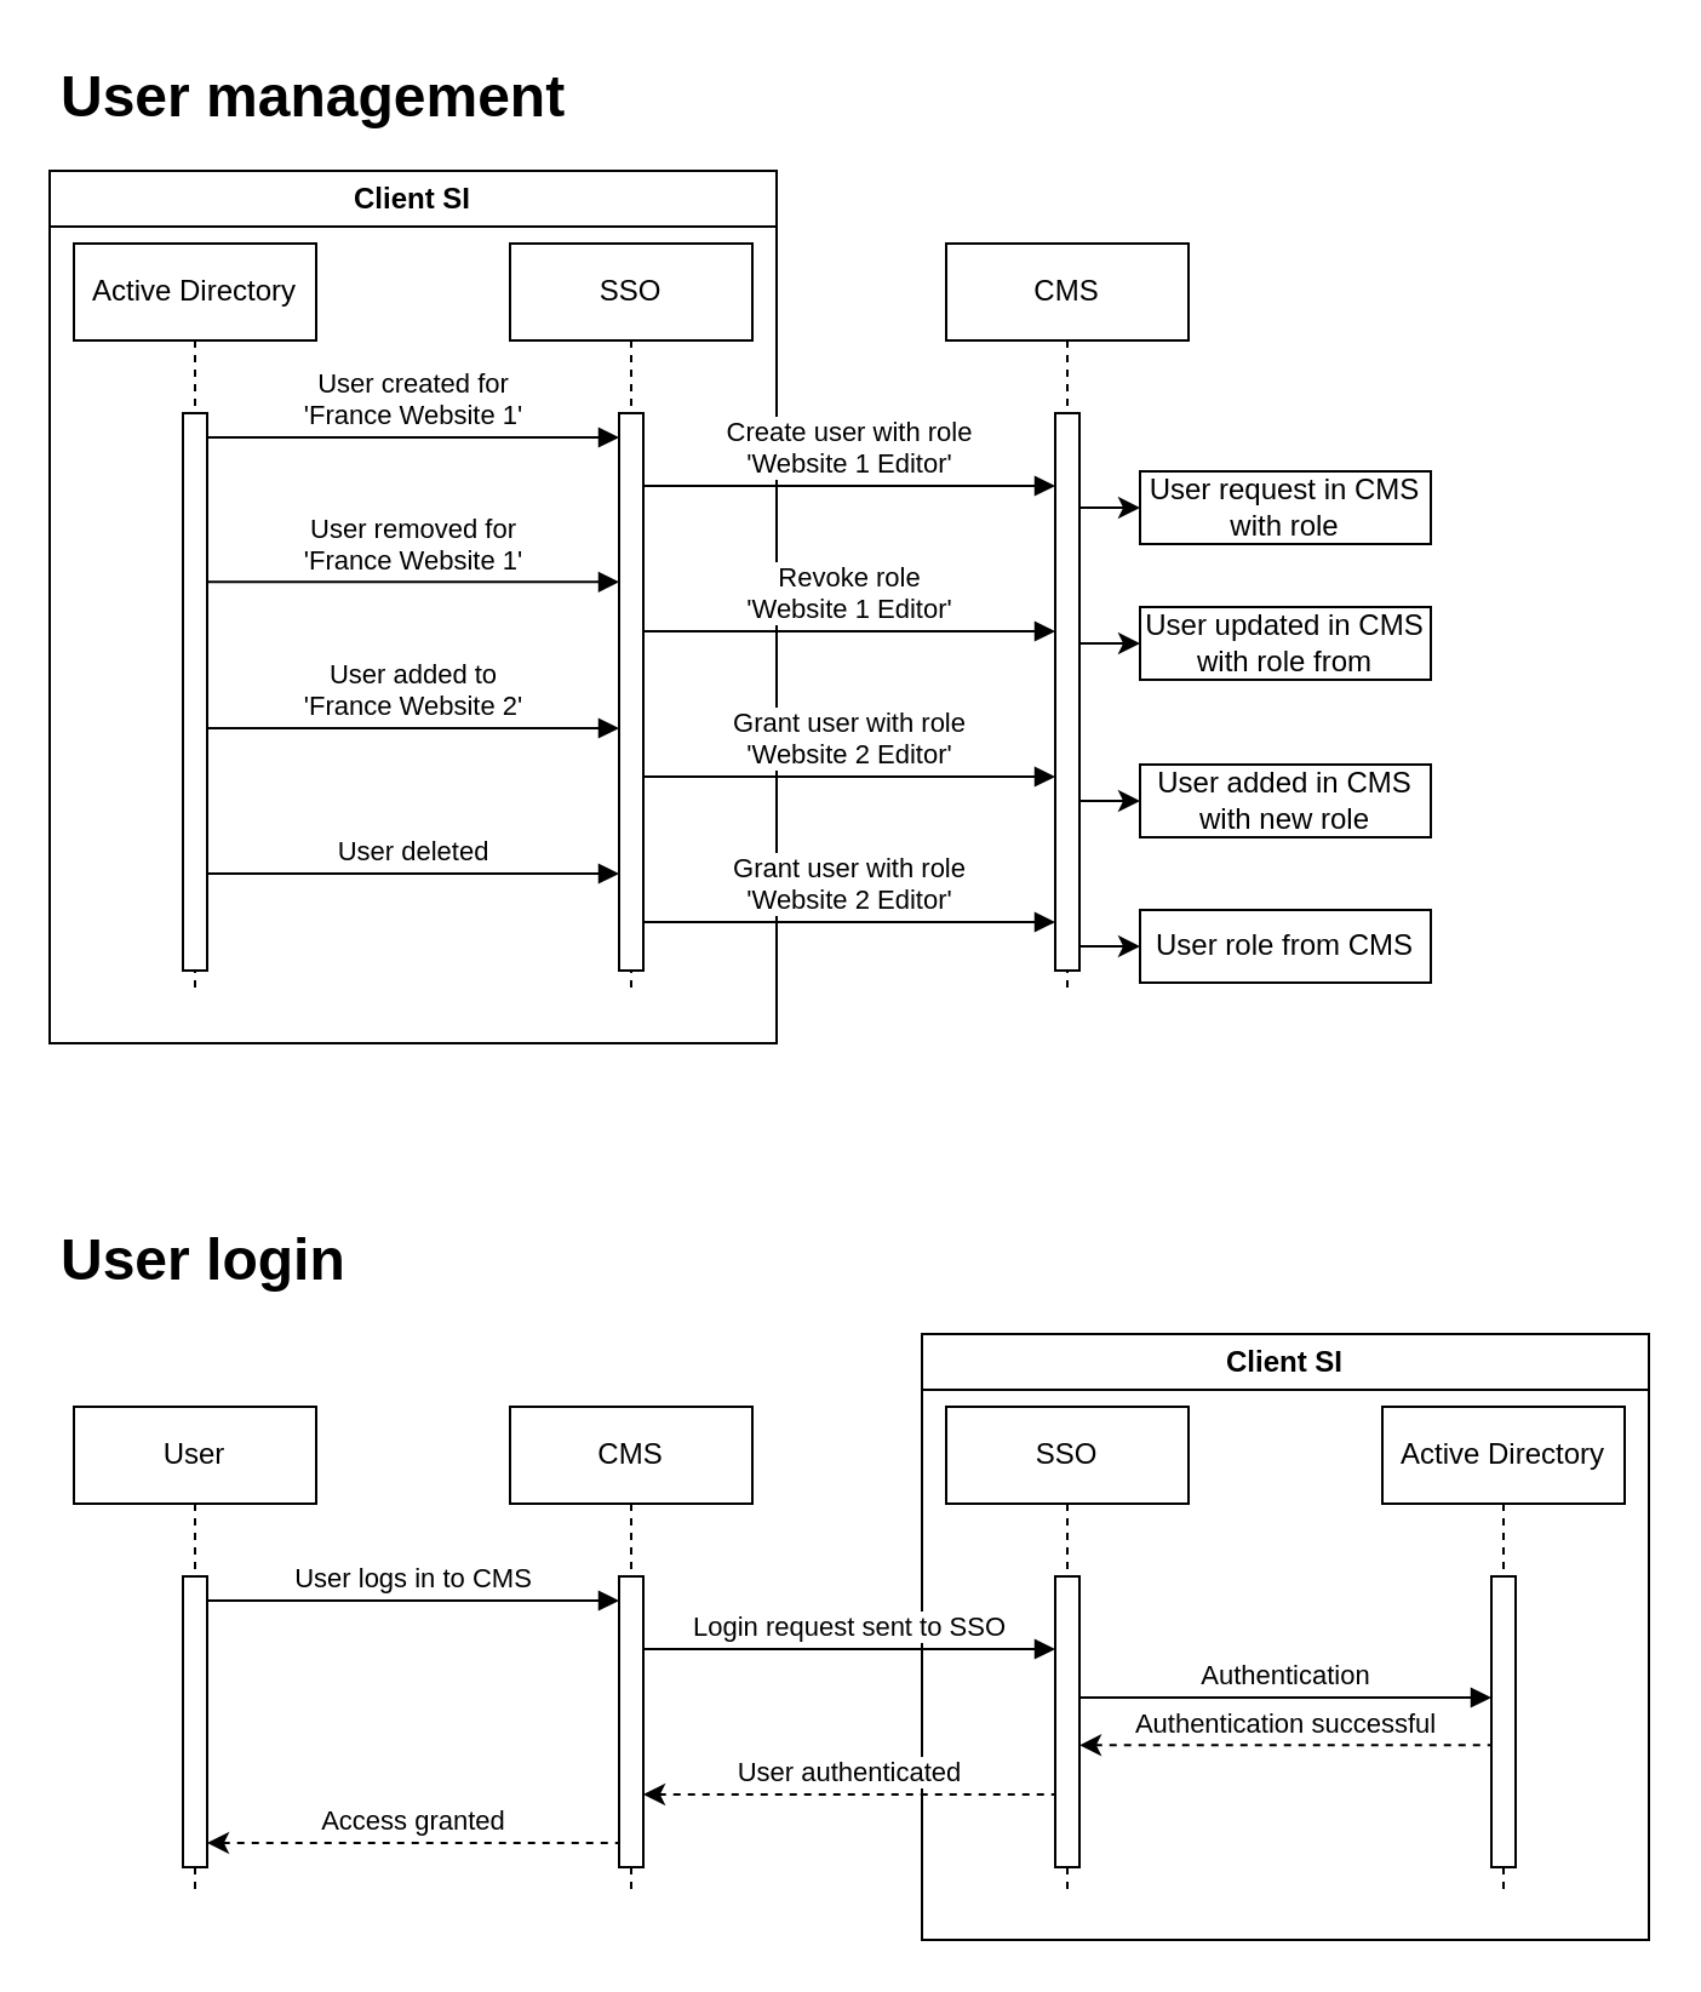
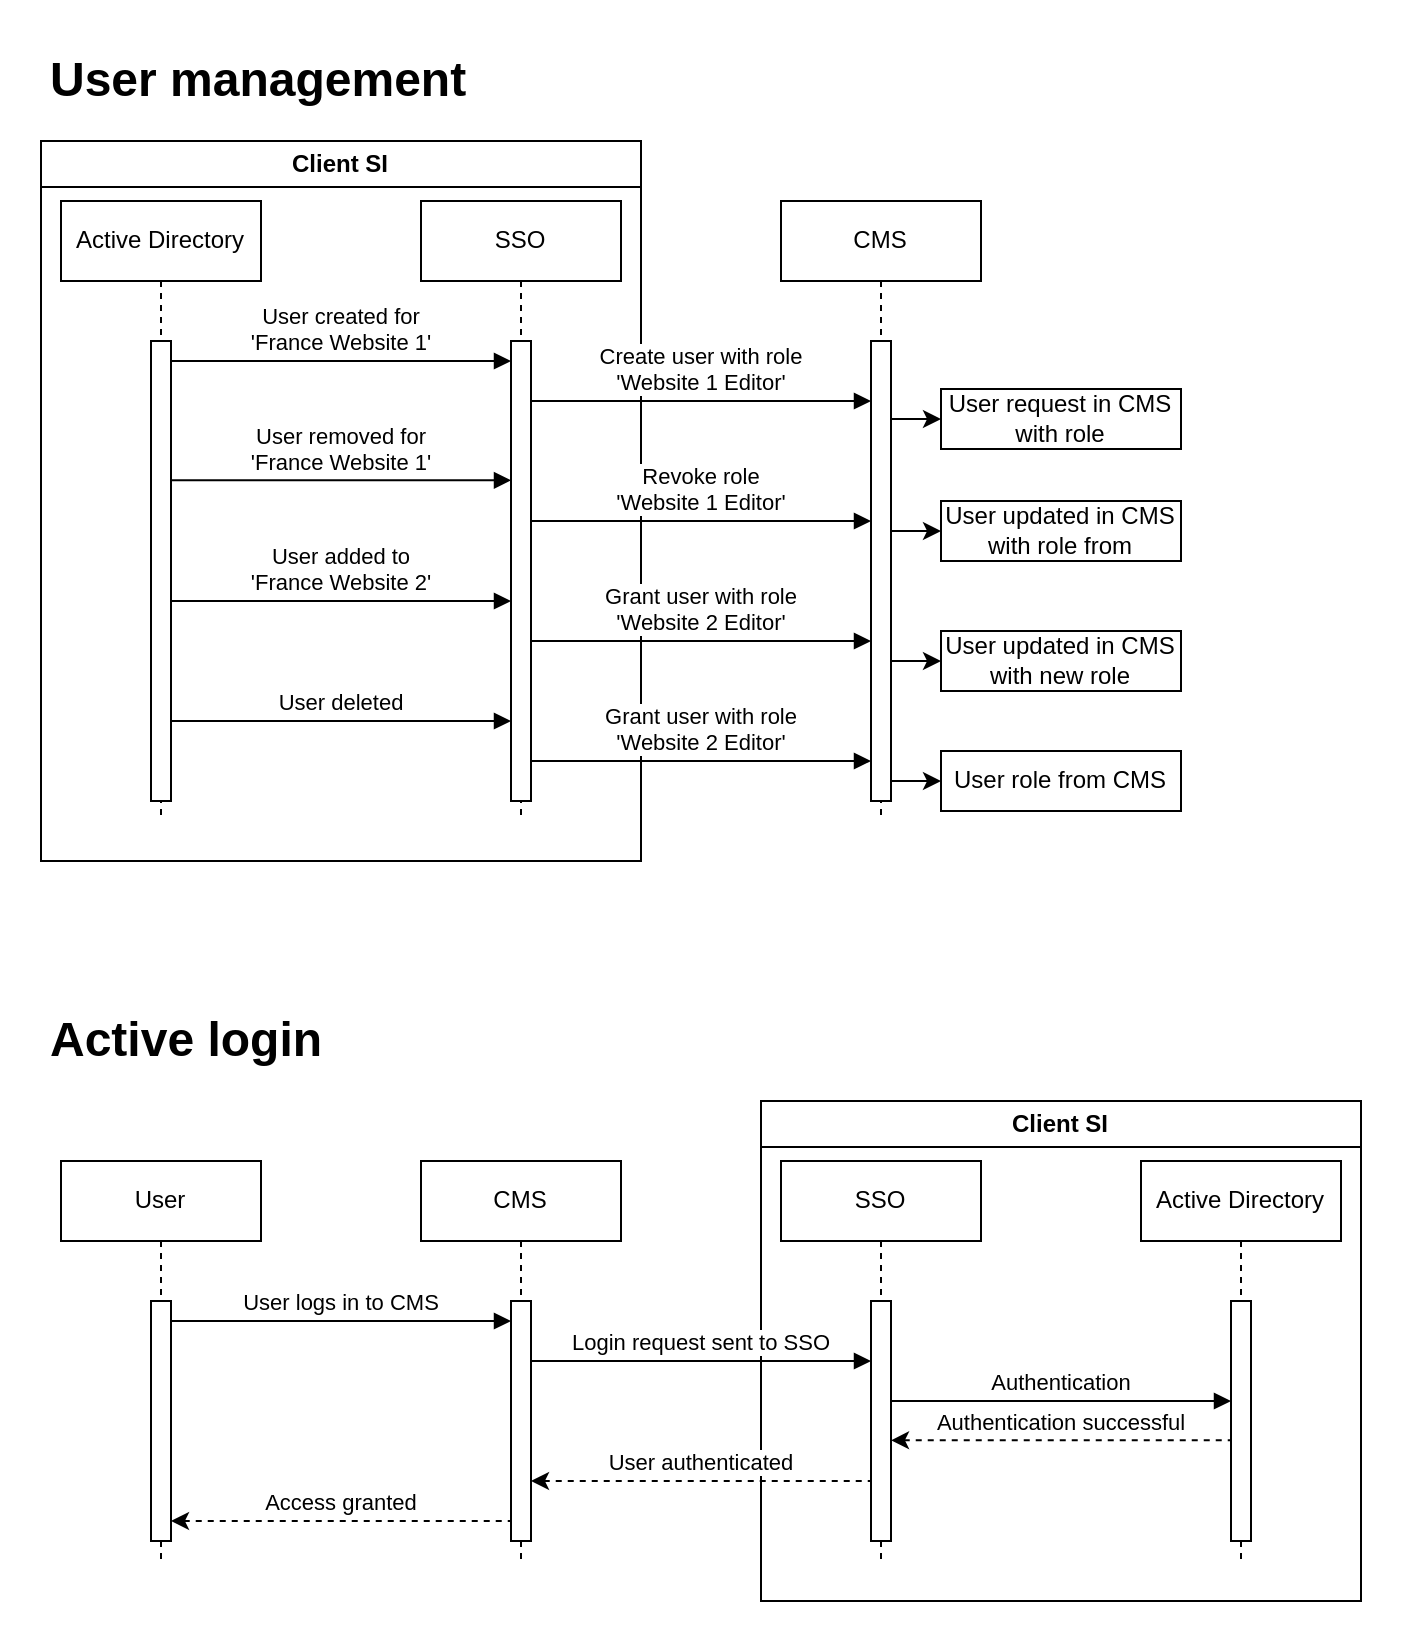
  <mxCell id="0" />
  <mxCell id="1" parent="0" />
- <mxCell id="2" value="&lt;h1&gt;User login&lt;/h1&gt;" style="text;html=1;spacing=5;spacingTop=-20;whiteSpace=wrap;overflow=hidden;rounded=0;" vertex="1" parent="1"><mxGeometry x="20" y="500" width="250" height="120" as="geometry" /></mxCell>
+ <mxCell id="2" value="&lt;h1&gt;Active login&lt;/h1&gt;" style="text;html=1;spacing=5;spacingTop=-20;whiteSpace=wrap;overflow=hidden;rounded=0;" vertex="1" parent="1"><mxGeometry x="20" y="500" width="250" height="120" as="geometry" /></mxCell>
  <mxCell id="3" value="&lt;h1&gt;User management&lt;/h1&gt;" style="text;html=1;spacing=5;spacingTop=-20;whiteSpace=wrap;overflow=hidden;rounded=0;" vertex="1" parent="1"><mxGeometry x="20" y="20" width="250" height="120" as="geometry" /></mxCell>
  <mxCell id="4" value="Active Directory" style="shape=umlLifeline;perimeter=lifelinePerimeter;whiteSpace=wrap;html=1;container=0;dropTarget=0;collapsible=0;recursiveResize=0;outlineConnect=0;portConstraint=eastwest;newEdgeStyle={&quot;edgeStyle&quot;:&quot;elbowEdgeStyle&quot;,&quot;elbow&quot;:&quot;vertical&quot;,&quot;curved&quot;:0,&quot;rounded&quot;:0};" parent="1" vertex="1"><mxGeometry x="30" y="100" width="100" height="310" as="geometry" /></mxCell>
  <mxCell id="5" value="" style="html=1;points=[];perimeter=orthogonalPerimeter;outlineConnect=0;targetShapes=umlLifeline;portConstraint=eastwest;newEdgeStyle={&quot;edgeStyle&quot;:&quot;elbowEdgeStyle&quot;,&quot;elbow&quot;:&quot;vertical&quot;,&quot;curved&quot;:0,&quot;rounded&quot;:0};" parent="4" vertex="1"><mxGeometry x="45" y="70" width="10" height="230" as="geometry" /></mxCell>
  <mxCell id="6" value="SSO" style="shape=umlLifeline;perimeter=lifelinePerimeter;whiteSpace=wrap;html=1;container=0;dropTarget=0;collapsible=0;recursiveResize=0;outlineConnect=0;portConstraint=eastwest;newEdgeStyle={&quot;edgeStyle&quot;:&quot;elbowEdgeStyle&quot;,&quot;elbow&quot;:&quot;vertical&quot;,&quot;curved&quot;:0,&quot;rounded&quot;:0};" parent="1" vertex="1"><mxGeometry x="210" y="100" width="100" height="310" as="geometry" /></mxCell>
  <mxCell id="7" value="" style="html=1;points=[];perimeter=orthogonalPerimeter;outlineConnect=0;targetShapes=umlLifeline;portConstraint=eastwest;newEdgeStyle={&quot;edgeStyle&quot;:&quot;elbowEdgeStyle&quot;,&quot;elbow&quot;:&quot;vertical&quot;,&quot;curved&quot;:0,&quot;rounded&quot;:0};" parent="6" vertex="1"><mxGeometry x="45" y="70" width="10" height="230" as="geometry" /></mxCell>
  <mxCell id="8" value="User created for&lt;br&gt;'France Website 1'" style="html=1;verticalAlign=bottom;endArrow=block;edgeStyle=elbowEdgeStyle;elbow=vertical;curved=0;rounded=0;" parent="1" source="5" target="7" edge="1"><mxGeometry x="-0.002" relative="1" as="geometry"><mxPoint x="185" y="190" as="sourcePoint" /><Array as="points"><mxPoint x="170" y="180" /></Array><mxPoint as="offset" /></mxGeometry></mxCell>
  <mxCell id="9" value="CMS" style="shape=umlLifeline;perimeter=lifelinePerimeter;whiteSpace=wrap;html=1;container=0;dropTarget=0;collapsible=0;recursiveResize=0;outlineConnect=0;portConstraint=eastwest;newEdgeStyle={&quot;edgeStyle&quot;:&quot;elbowEdgeStyle&quot;,&quot;elbow&quot;:&quot;vertical&quot;,&quot;curved&quot;:0,&quot;rounded&quot;:0};" vertex="1" parent="1"><mxGeometry x="390" y="100" width="100" height="310" as="geometry" /></mxCell>
  <mxCell id="10" value="" style="html=1;points=[];perimeter=orthogonalPerimeter;outlineConnect=0;targetShapes=umlLifeline;portConstraint=eastwest;newEdgeStyle={&quot;edgeStyle&quot;:&quot;elbowEdgeStyle&quot;,&quot;elbow&quot;:&quot;vertical&quot;,&quot;curved&quot;:0,&quot;rounded&quot;:0};" vertex="1" parent="9"><mxGeometry x="45" y="70" width="10" height="230" as="geometry" /></mxCell>
  <mxCell id="11" value="Client SI" style="swimlane;whiteSpace=wrap;html=1;" vertex="1" parent="1"><mxGeometry x="20" y="70" width="300" height="360" as="geometry" /></mxCell>
  <mxCell id="12" value="User deleted" style="html=1;verticalAlign=bottom;endArrow=block;edgeStyle=elbowEdgeStyle;elbow=vertical;curved=0;rounded=0;" edge="1" parent="11"><mxGeometry x="-0.002" relative="1" as="geometry"><mxPoint x="65" y="290" as="sourcePoint" /><Array as="points"><mxPoint x="145" y="290" /></Array><mxPoint x="235" y="290" as="targetPoint" /><mxPoint as="offset" /></mxGeometry></mxCell>
  <mxCell id="13" value="Create user with role&lt;br&gt;'Website 1 Editor'" style="html=1;verticalAlign=bottom;endArrow=block;edgeStyle=elbowEdgeStyle;elbow=vertical;curved=0;rounded=0;" edge="1" parent="1"><mxGeometry relative="1" as="geometry"><mxPoint x="265" y="200" as="sourcePoint" /><Array as="points"><mxPoint x="355" y="200" /></Array><mxPoint x="435" y="200" as="targetPoint" /></mxGeometry></mxCell>
  <mxCell id="14" value="User" style="shape=umlLifeline;perimeter=lifelinePerimeter;whiteSpace=wrap;html=1;container=0;dropTarget=0;collapsible=0;recursiveResize=0;outlineConnect=0;portConstraint=eastwest;newEdgeStyle={&quot;edgeStyle&quot;:&quot;elbowEdgeStyle&quot;,&quot;elbow&quot;:&quot;vertical&quot;,&quot;curved&quot;:0,&quot;rounded&quot;:0};" vertex="1" parent="1"><mxGeometry x="30" y="580" width="100" height="200" as="geometry" /></mxCell>
  <mxCell id="15" value="" style="html=1;points=[];perimeter=orthogonalPerimeter;outlineConnect=0;targetShapes=umlLifeline;portConstraint=eastwest;newEdgeStyle={&quot;edgeStyle&quot;:&quot;elbowEdgeStyle&quot;,&quot;elbow&quot;:&quot;vertical&quot;,&quot;curved&quot;:0,&quot;rounded&quot;:0};" vertex="1" parent="14"><mxGeometry x="45" y="70" width="10" height="120" as="geometry" /></mxCell>
  <mxCell id="16" value="Revoke role&lt;br&gt;'Website 1 Editor'" style="html=1;verticalAlign=bottom;endArrow=block;edgeStyle=elbowEdgeStyle;elbow=vertical;curved=0;rounded=0;" edge="1" parent="1" source="7" target="10"><mxGeometry relative="1" as="geometry"><mxPoint x="270" y="260" as="sourcePoint" /><Array as="points"><mxPoint x="360" y="260" /></Array><mxPoint x="440" y="260" as="targetPoint" /></mxGeometry></mxCell>
  <mxCell id="17" value="Grant user with role&lt;br&gt;'Website 2 Editor'" style="html=1;verticalAlign=bottom;endArrow=block;edgeStyle=elbowEdgeStyle;elbow=vertical;curved=0;rounded=0;" edge="1" parent="1" source="7" target="10"><mxGeometry relative="1" as="geometry"><mxPoint x="270" y="320" as="sourcePoint" /><Array as="points"><mxPoint x="365" y="320" /></Array><mxPoint x="440" y="320" as="targetPoint" /></mxGeometry></mxCell>
  <mxCell id="18" value="Client SI" style="swimlane;whiteSpace=wrap;html=1;" vertex="1" parent="1"><mxGeometry x="380" y="550" width="300" height="250" as="geometry" /></mxCell>
  <mxCell id="19" value="SSO" style="shape=umlLifeline;perimeter=lifelinePerimeter;whiteSpace=wrap;html=1;container=0;dropTarget=0;collapsible=0;recursiveResize=0;outlineConnect=0;portConstraint=eastwest;newEdgeStyle={&quot;edgeStyle&quot;:&quot;elbowEdgeStyle&quot;,&quot;elbow&quot;:&quot;vertical&quot;,&quot;curved&quot;:0,&quot;rounded&quot;:0};" vertex="1" parent="18"><mxGeometry x="10" y="30" width="100" height="200" as="geometry" /></mxCell>
  <mxCell id="20" value="" style="html=1;points=[];perimeter=orthogonalPerimeter;outlineConnect=0;targetShapes=umlLifeline;portConstraint=eastwest;newEdgeStyle={&quot;edgeStyle&quot;:&quot;elbowEdgeStyle&quot;,&quot;elbow&quot;:&quot;vertical&quot;,&quot;curved&quot;:0,&quot;rounded&quot;:0};" vertex="1" parent="19"><mxGeometry x="45" y="70" width="10" height="120" as="geometry" /></mxCell>
  <mxCell id="21" value="Active Directory" style="shape=umlLifeline;perimeter=lifelinePerimeter;whiteSpace=wrap;html=1;container=0;dropTarget=0;collapsible=0;recursiveResize=0;outlineConnect=0;portConstraint=eastwest;newEdgeStyle={&quot;edgeStyle&quot;:&quot;elbowEdgeStyle&quot;,&quot;elbow&quot;:&quot;vertical&quot;,&quot;curved&quot;:0,&quot;rounded&quot;:0};" vertex="1" parent="18"><mxGeometry x="190" y="30" width="100" height="200" as="geometry" /></mxCell>
  <mxCell id="22" value="" style="html=1;points=[];perimeter=orthogonalPerimeter;outlineConnect=0;targetShapes=umlLifeline;portConstraint=eastwest;newEdgeStyle={&quot;edgeStyle&quot;:&quot;elbowEdgeStyle&quot;,&quot;elbow&quot;:&quot;vertical&quot;,&quot;curved&quot;:0,&quot;rounded&quot;:0};" vertex="1" parent="21"><mxGeometry x="45" y="70" width="10" height="120" as="geometry" /></mxCell>
  <mxCell id="23" value="Authentication" style="html=1;verticalAlign=bottom;endArrow=block;edgeStyle=elbowEdgeStyle;elbow=vertical;curved=0;rounded=0;" edge="1" parent="18"><mxGeometry x="-0.002" relative="1" as="geometry"><mxPoint x="65" y="150" as="sourcePoint" /><Array as="points"><mxPoint x="155" y="150" /></Array><mxPoint x="235" y="150" as="targetPoint" /><mxPoint as="offset" /></mxGeometry></mxCell>
  <mxCell id="24" value="Authentication successful" style="html=1;verticalAlign=bottom;endArrow=none;edgeStyle=elbowEdgeStyle;elbow=vertical;curved=0;rounded=0;dashed=1;endFill=0;startArrow=classic;startFill=1;" edge="1" parent="18"><mxGeometry x="-0.002" relative="1" as="geometry"><mxPoint x="65" y="169.66" as="sourcePoint" /><Array as="points"><mxPoint x="155" y="169.66" /></Array><mxPoint x="235" y="169.66" as="targetPoint" /><mxPoint as="offset" /></mxGeometry></mxCell>
  <mxCell id="25" value="CMS" style="shape=umlLifeline;perimeter=lifelinePerimeter;whiteSpace=wrap;html=1;container=0;dropTarget=0;collapsible=0;recursiveResize=0;outlineConnect=0;portConstraint=eastwest;newEdgeStyle={&quot;edgeStyle&quot;:&quot;elbowEdgeStyle&quot;,&quot;elbow&quot;:&quot;vertical&quot;,&quot;curved&quot;:0,&quot;rounded&quot;:0};" vertex="1" parent="1"><mxGeometry x="210" y="580" width="100" height="200" as="geometry" /></mxCell>
  <mxCell id="26" value="" style="html=1;points=[];perimeter=orthogonalPerimeter;outlineConnect=0;targetShapes=umlLifeline;portConstraint=eastwest;newEdgeStyle={&quot;edgeStyle&quot;:&quot;elbowEdgeStyle&quot;,&quot;elbow&quot;:&quot;vertical&quot;,&quot;curved&quot;:0,&quot;rounded&quot;:0};" vertex="1" parent="25"><mxGeometry x="45" y="70" width="10" height="120" as="geometry" /></mxCell>
  <mxCell id="27" value="User removed for&lt;br&gt;'France Website 1'" style="html=1;verticalAlign=bottom;endArrow=block;edgeStyle=elbowEdgeStyle;elbow=vertical;curved=0;rounded=0;" edge="1" parent="1" source="5" target="7"><mxGeometry x="-0.002" relative="1" as="geometry"><mxPoint x="90" y="239.66" as="sourcePoint" /><Array as="points"><mxPoint x="175" y="239.66" /></Array><mxPoint x="260" y="239.66" as="targetPoint" /><mxPoint as="offset" /></mxGeometry></mxCell>
  <mxCell id="28" value="User added to&lt;br&gt;'France Website 2'" style="html=1;verticalAlign=bottom;endArrow=block;edgeStyle=elbowEdgeStyle;elbow=vertical;curved=0;rounded=0;" edge="1" parent="1" source="5" target="7"><mxGeometry x="-0.002" relative="1" as="geometry"><mxPoint x="80" y="300" as="sourcePoint" /><Array as="points"><mxPoint x="165" y="300" /></Array><mxPoint x="250" y="300" as="targetPoint" /><mxPoint as="offset" /></mxGeometry></mxCell>
  <mxCell id="29" value="User logs in to CMS" style="html=1;verticalAlign=bottom;endArrow=block;edgeStyle=elbowEdgeStyle;elbow=vertical;curved=0;rounded=0;" edge="1" parent="1"><mxGeometry x="-0.002" relative="1" as="geometry"><mxPoint x="85" y="660" as="sourcePoint" /><Array as="points"><mxPoint x="170" y="660" /></Array><mxPoint x="255" y="660" as="targetPoint" /><mxPoint as="offset" /></mxGeometry></mxCell>
  <mxCell id="30" value="Login request sent to SSO" style="html=1;verticalAlign=bottom;endArrow=block;edgeStyle=elbowEdgeStyle;elbow=vertical;curved=0;rounded=0;" edge="1" parent="1" source="26" target="20"><mxGeometry x="-0.002" relative="1" as="geometry"><mxPoint x="270" y="680" as="sourcePoint" /><Array as="points"><mxPoint x="355" y="680" /></Array><mxPoint x="440" y="680" as="targetPoint" /><mxPoint as="offset" /></mxGeometry></mxCell>
  <mxCell id="31" value="" style="endArrow=classic;html=1;rounded=0;" edge="1" parent="1" source="10"><mxGeometry width="50" height="50" relative="1" as="geometry"><mxPoint x="460" y="330" as="sourcePoint" /><mxPoint x="470" y="330" as="targetPoint" /></mxGeometry></mxCell>
- <mxCell id="32" value="User added in CMS with new role" style="text;html=1;align=center;verticalAlign=middle;whiteSpace=wrap;rounded=0;strokeColor=default;" vertex="1" parent="1"><mxGeometry x="470" y="315" width="120" height="30" as="geometry" /></mxCell>
+ <mxCell id="32" value="User updated in CMS with new role" style="text;html=1;align=center;verticalAlign=middle;whiteSpace=wrap;rounded=0;strokeColor=default;" vertex="1" parent="1"><mxGeometry x="470" y="315" width="120" height="30" as="geometry" /></mxCell>
  <mxCell id="33" value="" style="endArrow=classic;html=1;rounded=0;" edge="1" parent="1"><mxGeometry width="50" height="50" relative="1" as="geometry"><mxPoint x="445" y="265" as="sourcePoint" /><mxPoint x="470" y="265" as="targetPoint" /></mxGeometry></mxCell>
  <mxCell id="34" value="User updated in CMS with role from" style="text;html=1;align=center;verticalAlign=middle;whiteSpace=wrap;rounded=0;strokeColor=default;" vertex="1" parent="1"><mxGeometry x="470" y="250" width="120" height="30" as="geometry" /></mxCell>
  <mxCell id="35" value="" style="endArrow=classic;html=1;rounded=0;" edge="1" parent="1" source="10"><mxGeometry width="50" height="50" relative="1" as="geometry"><mxPoint x="445" y="209" as="sourcePoint" /><mxPoint x="470" y="209" as="targetPoint" /></mxGeometry></mxCell>
  <mxCell id="36" value="User request in CMS with role" style="text;html=1;align=center;verticalAlign=middle;whiteSpace=wrap;rounded=0;strokeColor=default;" vertex="1" parent="1"><mxGeometry x="470" y="194" width="120" height="30" as="geometry" /></mxCell>
  <mxCell id="37" value="Grant user with role&lt;br&gt;'Website 2 Editor'" style="html=1;verticalAlign=bottom;endArrow=block;edgeStyle=elbowEdgeStyle;elbow=vertical;curved=0;rounded=0;" edge="1" parent="1" source="7" target="10"><mxGeometry relative="1" as="geometry"><mxPoint x="270" y="380" as="sourcePoint" /><Array as="points"><mxPoint x="370" y="380" /></Array><mxPoint x="440" y="380" as="targetPoint" /></mxGeometry></mxCell>
  <mxCell id="38" value="" style="endArrow=classic;html=1;rounded=0;" edge="1" parent="1"><mxGeometry width="50" height="50" relative="1" as="geometry"><mxPoint x="445" y="390" as="sourcePoint" /><mxPoint x="470" y="390" as="targetPoint" /></mxGeometry></mxCell>
  <mxCell id="39" value="User role from CMS" style="text;html=1;align=center;verticalAlign=middle;whiteSpace=wrap;rounded=0;strokeColor=default;" vertex="1" parent="1"><mxGeometry x="470" y="375" width="120" height="30" as="geometry" /></mxCell>
  <mxCell id="40" value="User authenticated" style="html=1;verticalAlign=bottom;endArrow=none;edgeStyle=elbowEdgeStyle;elbow=vertical;curved=0;rounded=0;dashed=1;endFill=0;startArrow=classic;startFill=1;" edge="1" parent="1" source="26" target="20"><mxGeometry x="-0.002" relative="1" as="geometry"><mxPoint x="270" y="740" as="sourcePoint" /><Array as="points"><mxPoint x="360" y="740" /></Array><mxPoint x="440" y="740" as="targetPoint" /><mxPoint as="offset" /></mxGeometry></mxCell>
  <mxCell id="41" value="Access granted" style="html=1;verticalAlign=bottom;endArrow=none;edgeStyle=elbowEdgeStyle;elbow=vertical;curved=0;rounded=0;dashed=1;endFill=0;startArrow=classic;startFill=1;" edge="1" parent="1"><mxGeometry x="-0.002" relative="1" as="geometry"><mxPoint x="85" y="760" as="sourcePoint" /><Array as="points"><mxPoint x="180" y="760" /></Array><mxPoint x="255" y="760" as="targetPoint" /><mxPoint as="offset" /></mxGeometry></mxCell>
